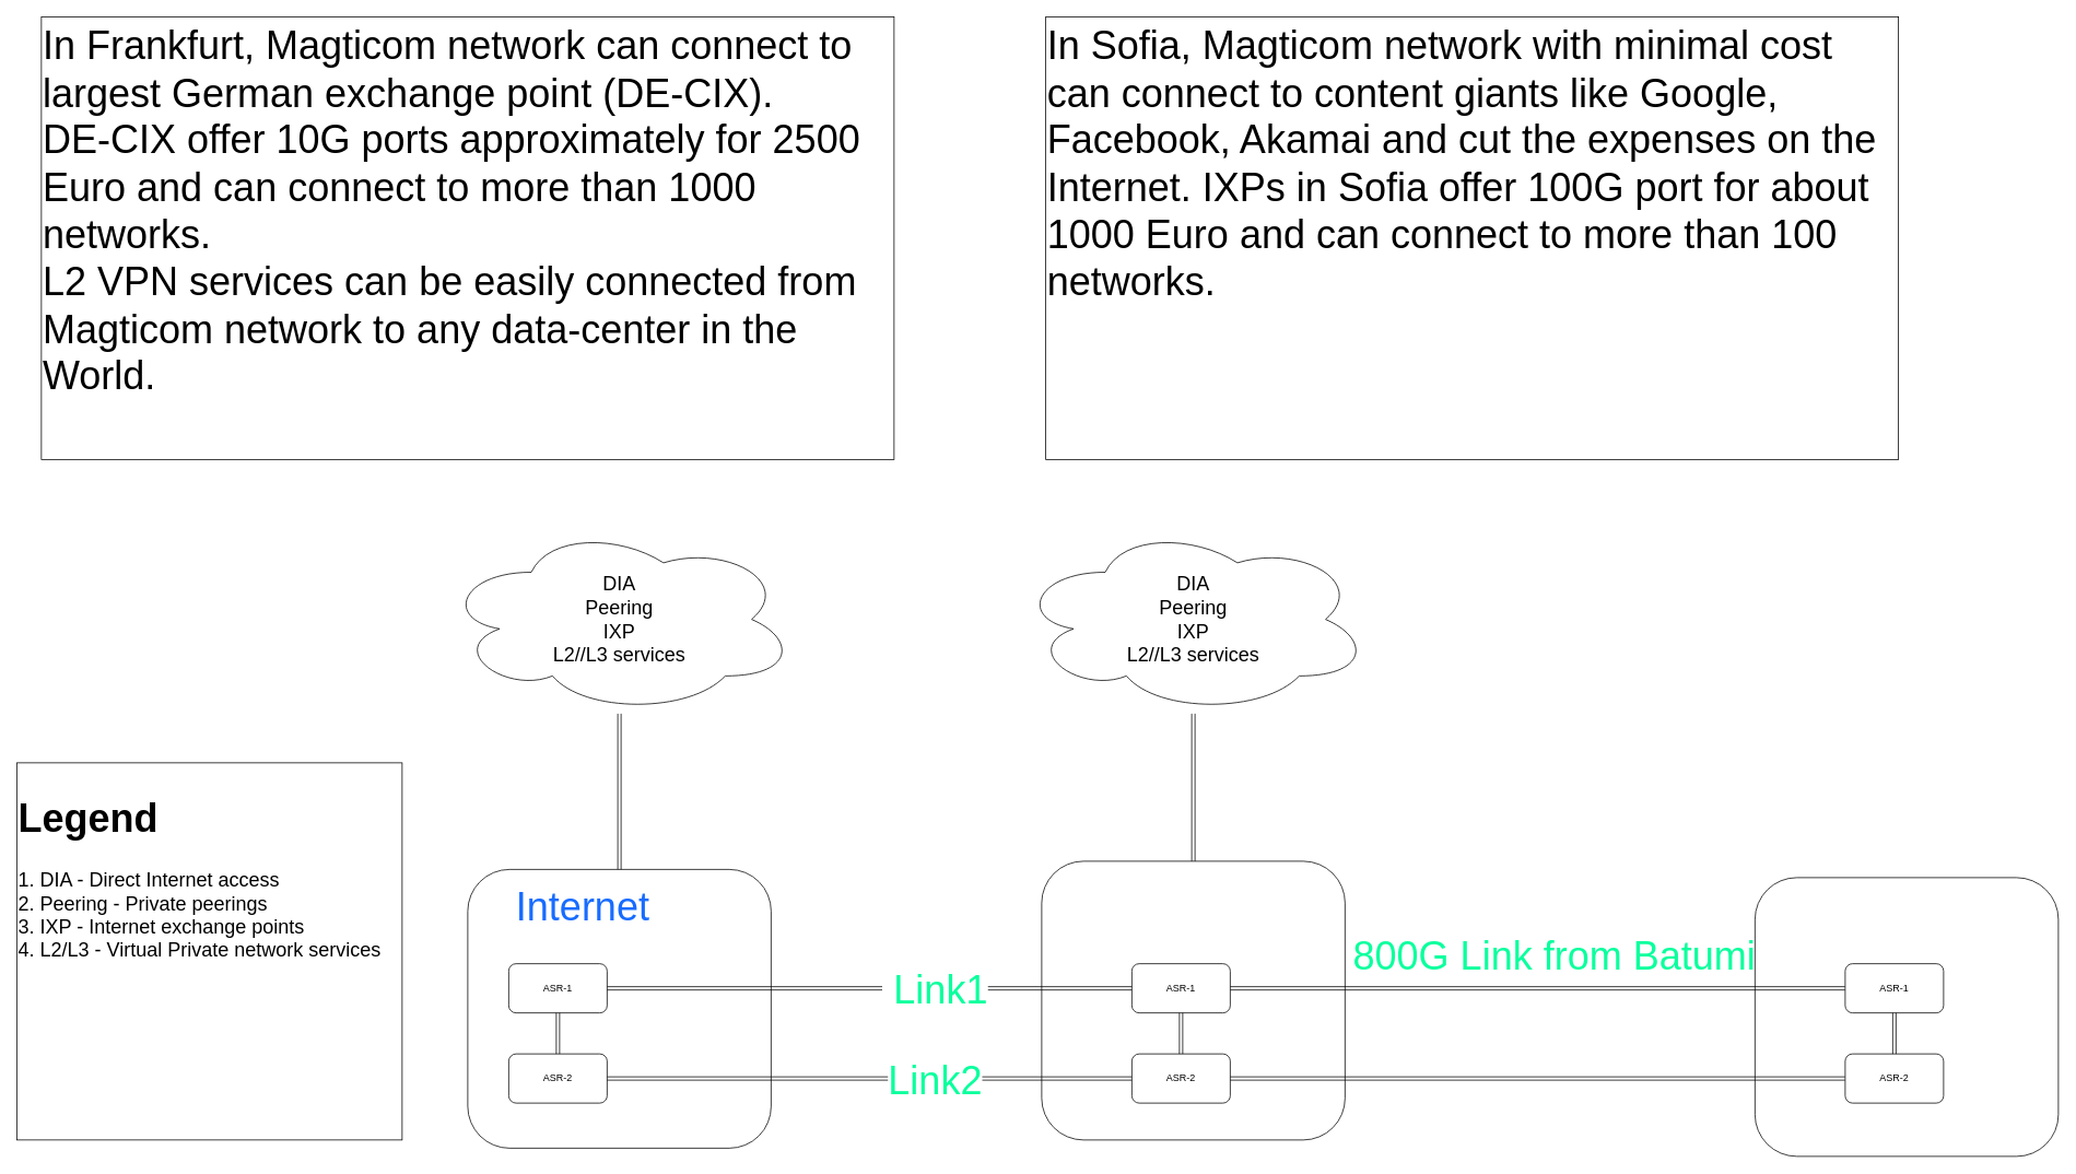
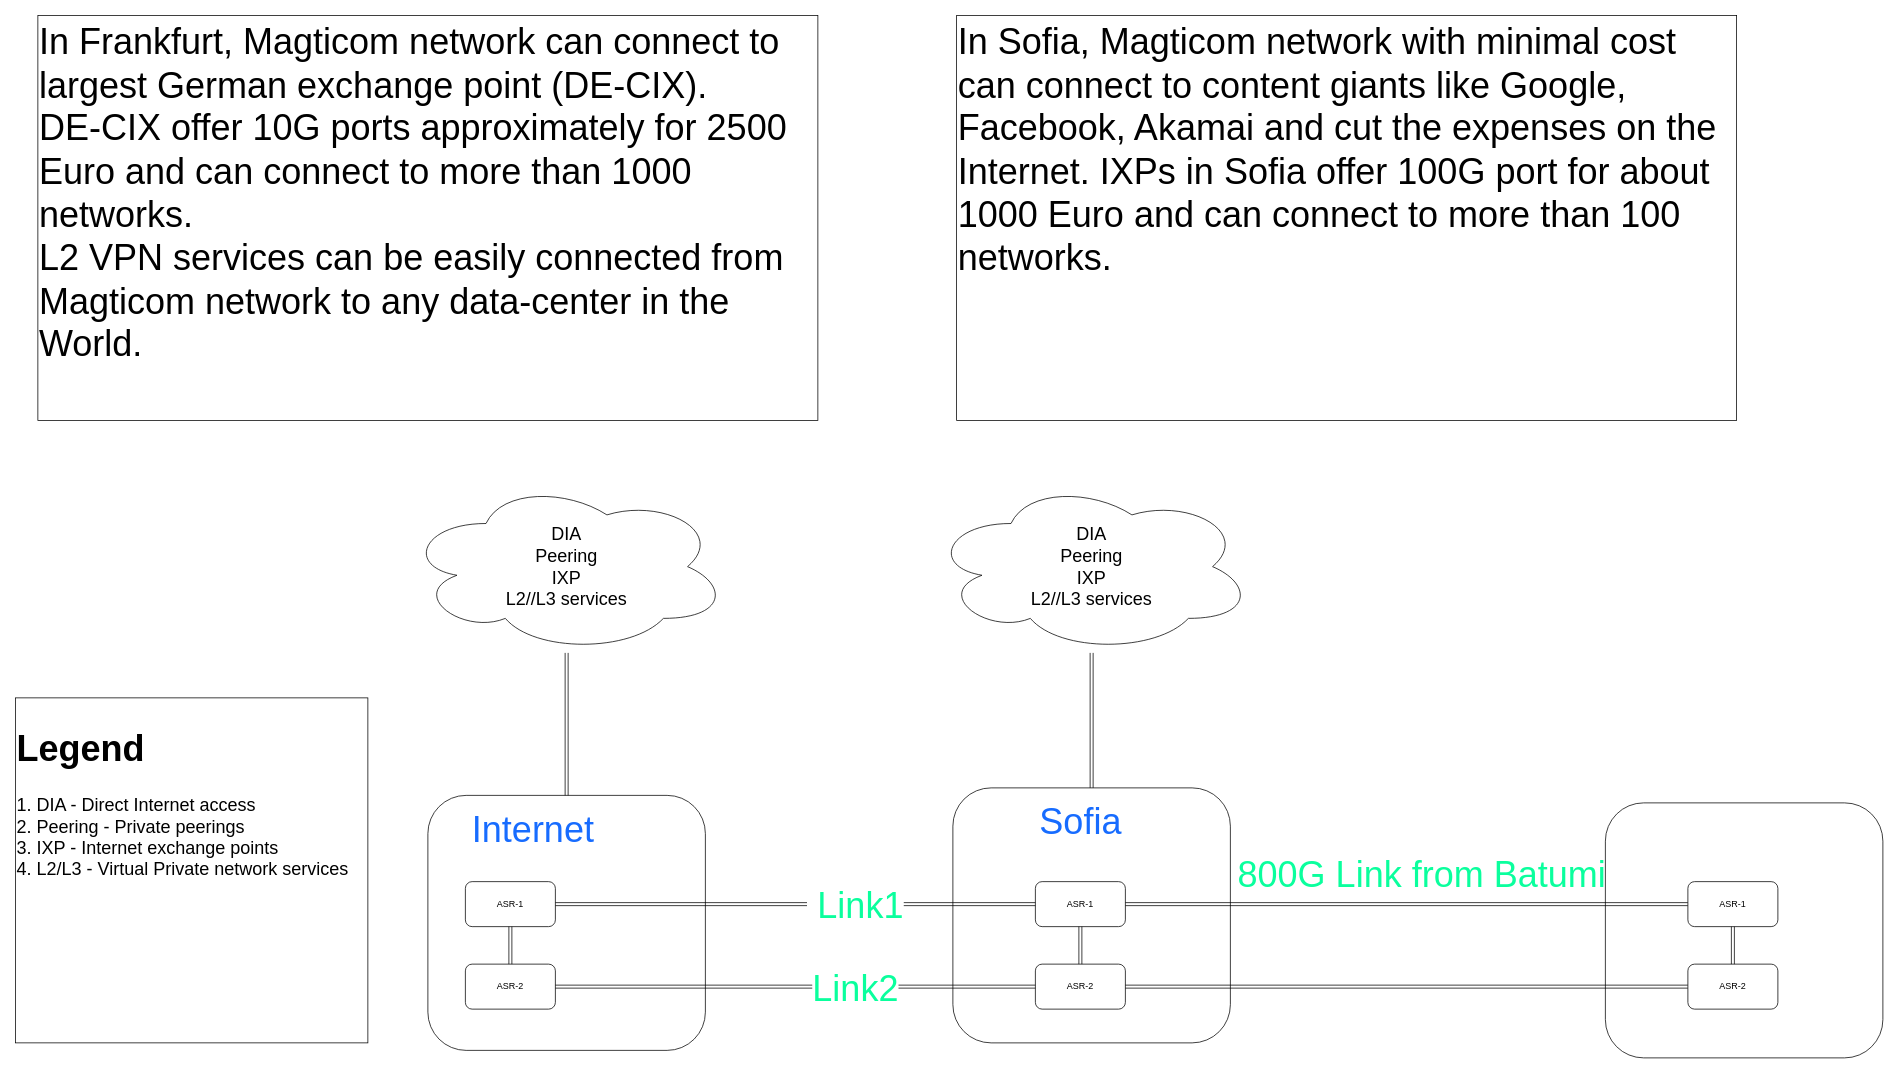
  <mxCell id="0" />
  <mxCell id="1" parent="0" />
  <mxCell id="2" value="" style="rounded=1;whiteSpace=wrap;html=1;fontSize=48;fontColor=#176CFF;" vertex="1" parent="1"><mxGeometry x="2140" y="1070" width="370" height="340" as="geometry" /></mxCell>
  <mxCell id="3" value="" style="rounded=1;whiteSpace=wrap;html=1;fontSize=48;fontColor=#176CFF;" vertex="1" parent="1"><mxGeometry x="570" y="1060" width="370" height="340" as="geometry" /></mxCell>
  <mxCell id="4" value="ASR-1" style="rounded=1;whiteSpace=wrap;html=1;" vertex="1" parent="1"><mxGeometry x="620" y="1175" width="120" height="60" as="geometry" /></mxCell>
  <mxCell id="5" value="" style="rounded=1;whiteSpace=wrap;html=1;fontSize=48;fontColor=#176CFF;" vertex="1" parent="1"><mxGeometry x="1270" y="1050" width="370" height="340" as="geometry" /></mxCell>
  <mxCell id="6" value="ASR-2" style="rounded=1;whiteSpace=wrap;html=1;" vertex="1" parent="1"><mxGeometry x="620" y="1285" width="120" height="60" as="geometry" /></mxCell>
  <mxCell id="7" value="ASR-1" style="rounded=1;whiteSpace=wrap;html=1;" vertex="1" parent="1"><mxGeometry x="1380" y="1175" width="120" height="60" as="geometry" /></mxCell>
  <mxCell id="8" value="ASR-2" style="rounded=1;whiteSpace=wrap;html=1;" vertex="1" parent="1"><mxGeometry x="1380" y="1285" width="120" height="60" as="geometry" /></mxCell>
  <mxCell id="9" value="" style="shape=link;html=1;rounded=0;" edge="1" parent="1" source="4" target="6"><mxGeometry width="100" relative="1" as="geometry"><mxPoint x="840" y="1050" as="sourcePoint" /><mxPoint x="1218" y="1365" as="targetPoint" /></mxGeometry></mxCell>
  <mxCell id="10" value="" style="shape=link;html=1;rounded=0;" edge="1" parent="1" source="7" target="8"><mxGeometry width="100" relative="1" as="geometry"><mxPoint x="1790" y="840" as="sourcePoint" /><mxPoint x="1000" y="920" as="targetPoint" /></mxGeometry></mxCell>
  <mxCell id="11" value="" style="shape=link;html=1;rounded=0;" edge="1" parent="1" source="7" target="16"><mxGeometry width="100" relative="1" as="geometry"><mxPoint x="1790" y="1180" as="sourcePoint" /><mxPoint x="2168" y="1495" as="targetPoint" /></mxGeometry></mxCell>
  <mxCell id="12" value="" style="shape=link;html=1;rounded=0;" edge="1" parent="1" source="8" target="17"><mxGeometry width="100" relative="1" as="geometry"><mxPoint x="1520" y="1330" as="sourcePoint" /><mxPoint x="2270" y="1330" as="targetPoint" /></mxGeometry></mxCell>
  <mxCell id="13" value="&lt;div style=&quot;font-size: 24px;&quot;&gt;DIA&lt;br&gt;&lt;/div&gt;&lt;div style=&quot;font-size: 24px;&quot;&gt;Peering&lt;/div&gt;&lt;div style=&quot;font-size: 24px;&quot;&gt;IXP&lt;/div&gt;&lt;div style=&quot;font-size: 24px;&quot;&gt;L2//L3 services&lt;br style=&quot;font-size: 24px;&quot;&gt;&lt;/div&gt;" style="ellipse;shape=cloud;whiteSpace=wrap;html=1;fontSize=24;" vertex="1" parent="1"><mxGeometry x="1240" y="640" width="430" height="230" as="geometry" /></mxCell>
+ <mxCell id="14" value="Sofia" style="text;html=1;resizable=0;autosize=1;align=center;verticalAlign=middle;points=[];fillColor=none;strokeColor=none;rounded=0;fontSize=48;fontColor=#176CFF;" vertex="1" parent="1"><mxGeometry x="1375" y="1060" width="130" height="70" as="geometry" /></mxCell>
  <mxCell id="15" value="Internet" style="text;html=1;resizable=0;autosize=1;align=center;verticalAlign=middle;points=[];fillColor=none;strokeColor=none;rounded=0;fontSize=48;fontColor=#176CFF;" vertex="1" parent="1"><mxGeometry x="600" y="1070" width="220" height="70" as="geometry" /></mxCell>
  <mxCell id="16" value="ASR-1" style="rounded=1;whiteSpace=wrap;html=1;" vertex="1" parent="1"><mxGeometry x="2250" y="1175" width="120" height="60" as="geometry" /></mxCell>
  <mxCell id="17" value="ASR-2" style="rounded=1;whiteSpace=wrap;html=1;" vertex="1" parent="1"><mxGeometry x="2250" y="1285" width="120" height="60" as="geometry" /></mxCell>
  <mxCell id="18" value="" style="shape=link;html=1;rounded=0;" edge="1" parent="1" source="16" target="17"><mxGeometry width="100" relative="1" as="geometry"><mxPoint x="1010" y="880" as="sourcePoint" /><mxPoint x="1010" y="930" as="targetPoint" /></mxGeometry></mxCell>
  <mxCell id="19" value="800G Link from Batumi" style="text;html=1;resizable=0;autosize=1;align=center;verticalAlign=middle;points=[];fillColor=none;strokeColor=none;rounded=0;fontSize=48;fontColor=#0AFF9D;" vertex="1" parent="1"><mxGeometry x="1640" y="1130" width="510" height="70" as="geometry" /></mxCell>
  <mxCell id="20" value="" style="shape=link;html=1;rounded=0;" edge="1" parent="1" source="4" target="7"><mxGeometry width="100" relative="1" as="geometry"><mxPoint x="1050" y="820" as="sourcePoint" /><mxPoint x="1428" y="1135" as="targetPoint" /></mxGeometry></mxCell>
  <mxCell id="21" value="&amp;nbsp;Link1" style="edgeLabel;html=1;align=center;verticalAlign=middle;resizable=0;points=[];fontSize=48;fontColor=#0AFF9D;" vertex="1" connectable="0" parent="20"><mxGeometry x="0.246" y="-2" relative="1" as="geometry"><mxPoint y="-1" as="offset" /></mxGeometry></mxCell>
  <mxCell id="22" value="&lt;div style=&quot;font-size: 24px;&quot;&gt;DIA&lt;br&gt;&lt;/div&gt;&lt;div style=&quot;font-size: 24px;&quot;&gt;Peering&lt;/div&gt;&lt;div style=&quot;font-size: 24px;&quot;&gt;IXP&lt;/div&gt;&lt;div style=&quot;font-size: 24px;&quot;&gt;L2//L3 services&lt;br style=&quot;font-size: 24px;&quot;&gt;&lt;/div&gt;" style="ellipse;shape=cloud;whiteSpace=wrap;html=1;" vertex="1" parent="1"><mxGeometry x="540" y="640" width="430" height="230" as="geometry" /></mxCell>
  <mxCell id="23" value="" style="shape=link;html=1;rounded=0;fontSize=24;fontColor=#0AFF9D;" edge="1" parent="1" source="13" target="5"><mxGeometry width="100" relative="1" as="geometry"><mxPoint x="1220" y="1080" as="sourcePoint" /><mxPoint x="1320" y="1080" as="targetPoint" /></mxGeometry></mxCell>
  <mxCell id="24" value="" style="shape=link;html=1;rounded=0;fontSize=24;fontColor=#0AFF9D;" edge="1" parent="1" source="22" target="3"><mxGeometry width="100" relative="1" as="geometry"><mxPoint x="1080" y="860" as="sourcePoint" /><mxPoint x="1080" y="1040" as="targetPoint" /></mxGeometry></mxCell>
  <mxCell id="25" value="" style="shape=link;html=1;rounded=0;" edge="1" parent="1" source="6" target="8"><mxGeometry width="100" relative="1" as="geometry"><mxPoint x="810" y="1314.17" as="sourcePoint" /><mxPoint x="1140" y="1460" as="targetPoint" /></mxGeometry></mxCell>
  <mxCell id="26" value="Link2" style="edgeLabel;html=1;align=center;verticalAlign=middle;resizable=0;points=[];fontSize=48;fontColor=#0AFF9D;" vertex="1" connectable="0" parent="25"><mxGeometry x="0.246" y="-2" relative="1" as="geometry"><mxPoint y="-1" as="offset" /></mxGeometry></mxCell>
  <mxCell id="27" value="&lt;div&gt;&lt;h1&gt;Legend&lt;/h1&gt;&lt;/div&gt;&lt;div&gt;1. DIA - Direct Internet access&lt;/div&gt;&lt;div&gt;2. Peering - Private peerings&lt;/div&gt;&lt;div&gt;3. IXP - Internet exchange points&lt;/div&gt;&lt;div&gt;4. L2/L3 - Virtual Private network services&lt;br&gt;&lt;/div&gt;" style="rounded=0;whiteSpace=wrap;html=1;fontSize=24;fontColor=#000000;align=left;verticalAlign=top;" vertex="1" parent="1"><mxGeometry x="20" y="930" width="470" height="460" as="geometry" /></mxCell>
  <mxCell id="28" value="In&amp;nbsp;Sofia, Magticom network with minimal cost can connect to content giants like Google, Facebook, Akamai and cut the expenses on the Internet. IXPs in Sofia offer 100G port for about 1000 Euro and can connect to more than 100 networks." style="rounded=0;whiteSpace=wrap;html=1;fontSize=48;fontColor=#000000;align=left;verticalAlign=top;" vertex="1" parent="1"><mxGeometry x="1275" y="20" width="1040" height="540" as="geometry" /></mxCell>
  <mxCell id="29" value="&lt;div&gt;In Frankfurt, Magticom network can connect to largest German exchange point (DE-CIX).&lt;/div&gt;&lt;div&gt;DE-CIX offer 10G ports approximately for 2500 Euro and can connect to more than 1000 networks.&lt;/div&gt;&lt;div&gt;L2 VPN services can be easily connected from Magticom network to any data-center in the World.&lt;br&gt;&lt;/div&gt;" style="rounded=0;whiteSpace=wrap;html=1;fontSize=48;fontColor=#000000;align=left;verticalAlign=top;" vertex="1" parent="1"><mxGeometry x="50" y="20" width="1040" height="540" as="geometry" /></mxCell>
